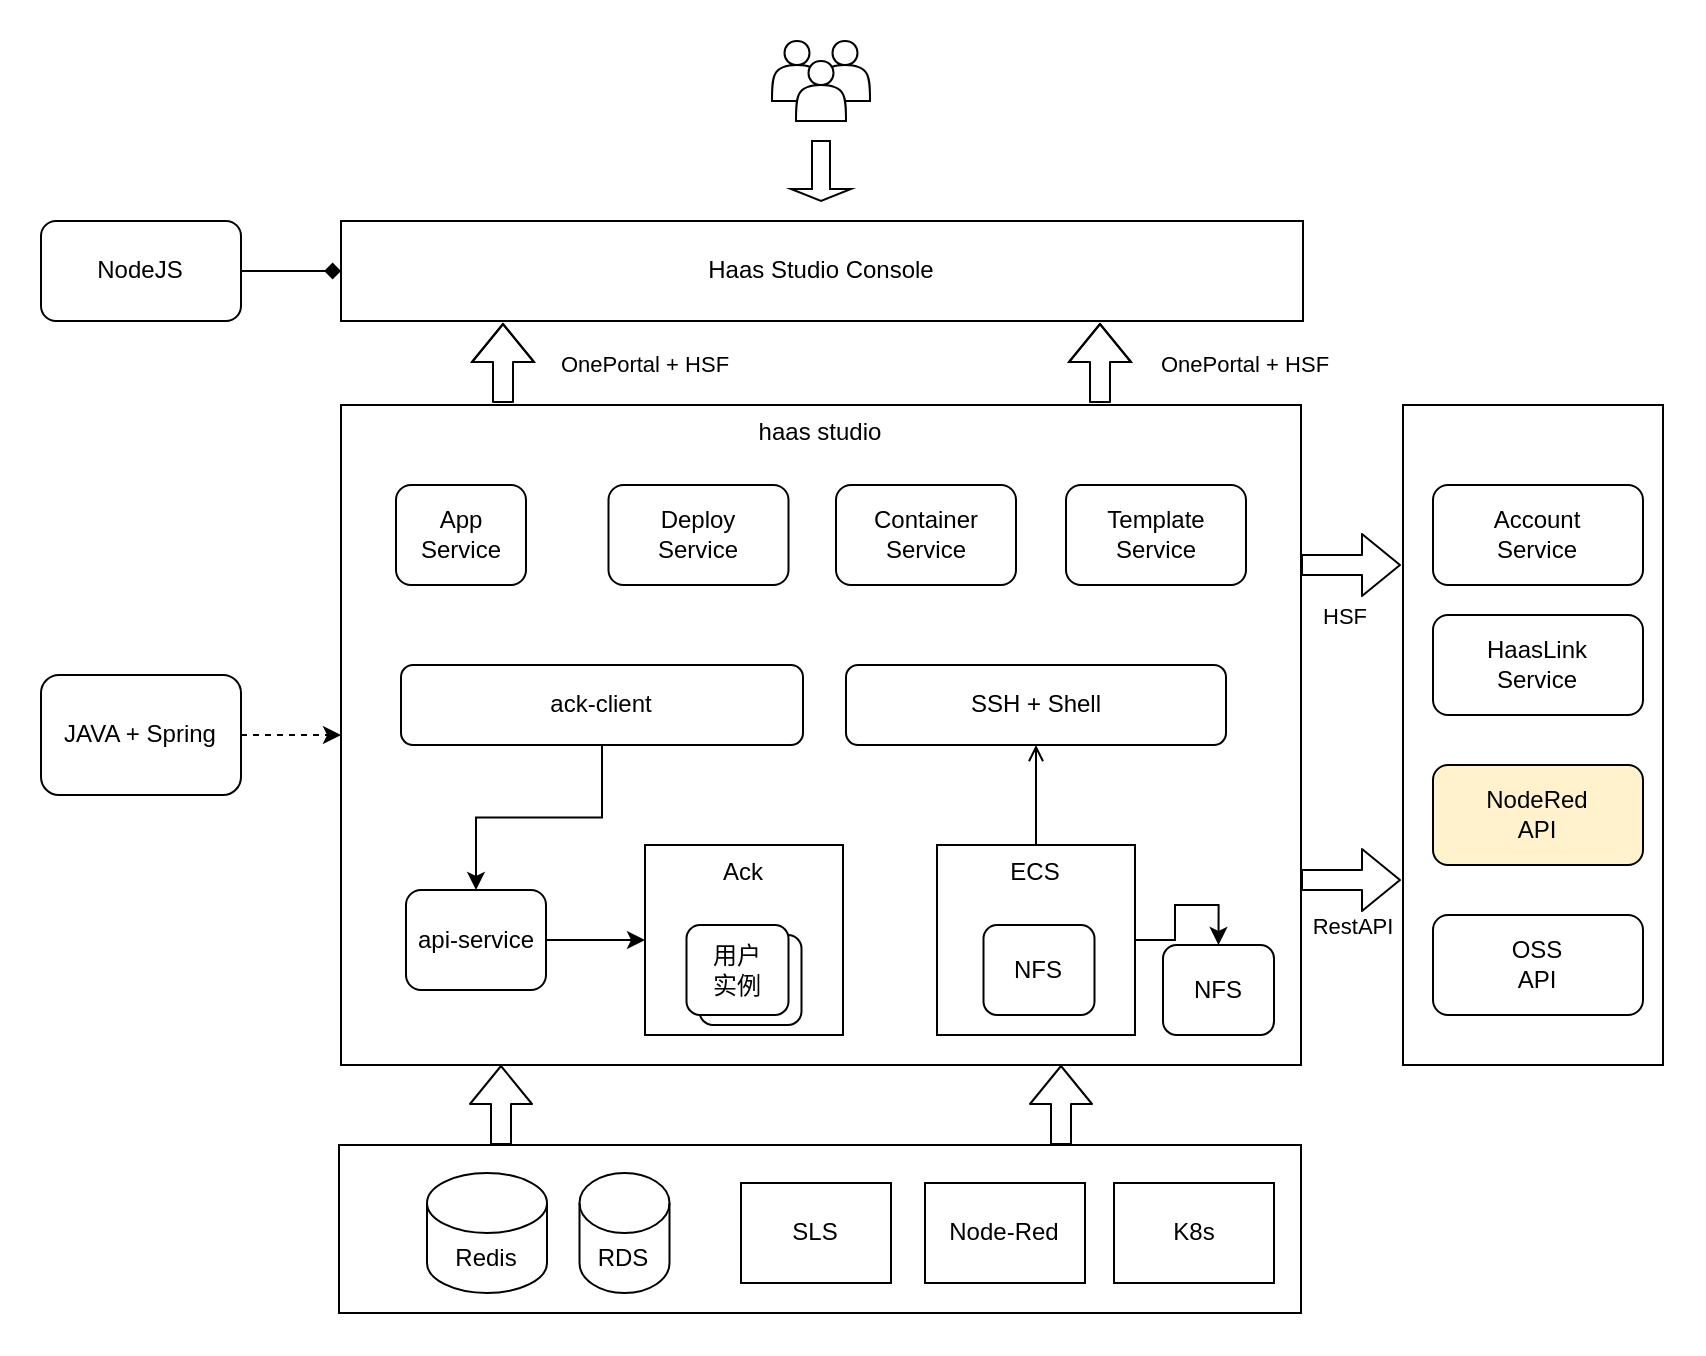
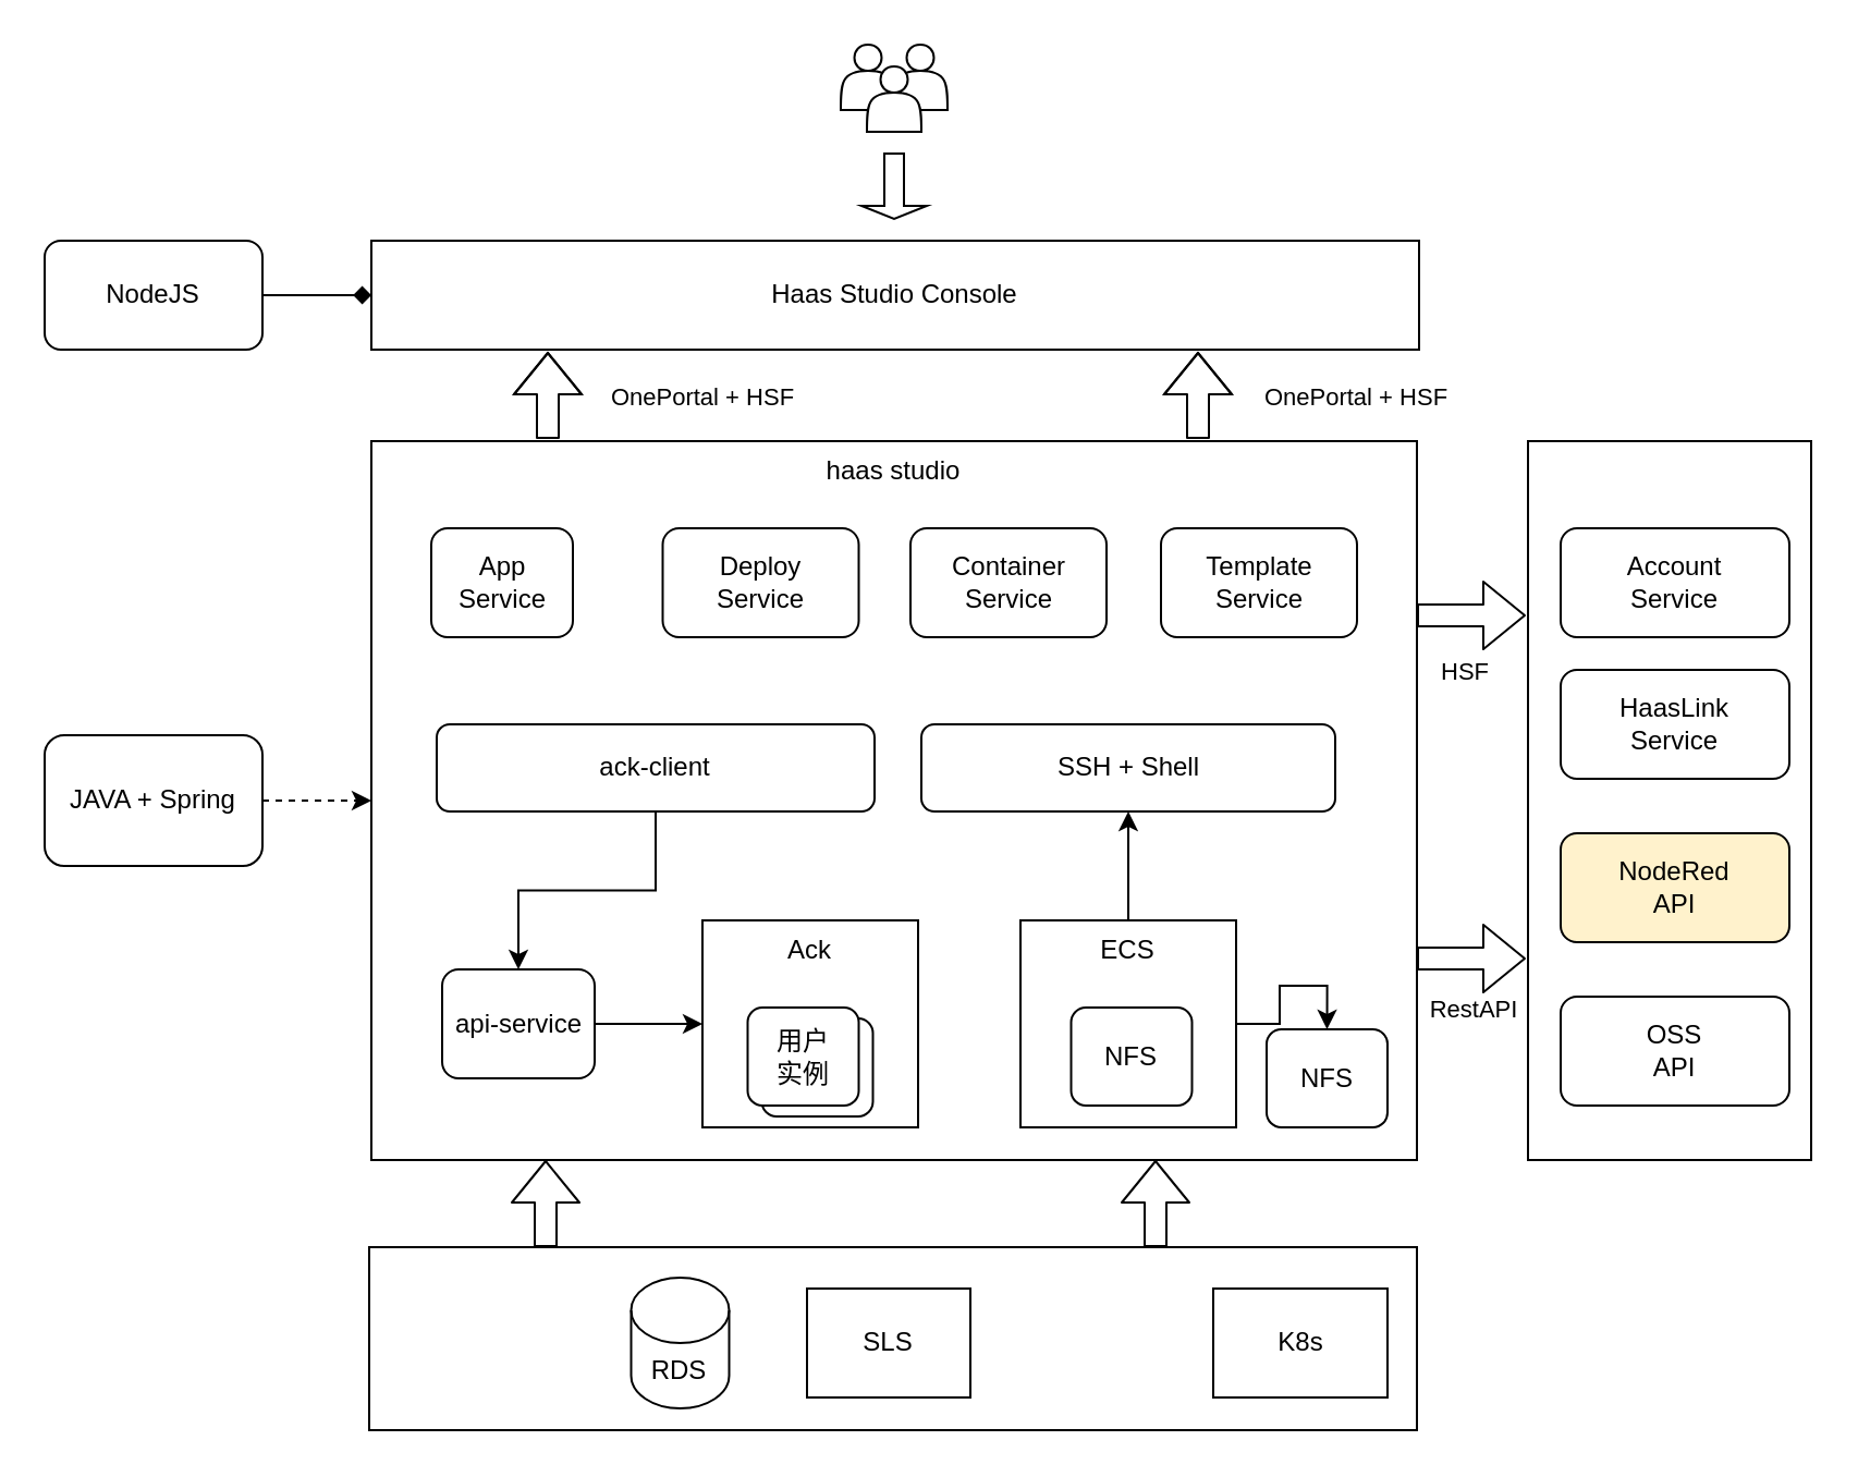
  <mxCell id="0" />
  <mxCell id="1" parent="0" />
  <mxCell id="2" value="" style="rounded=0;whiteSpace=wrap;html=1;" parent="1" vertex="1"><mxGeometry x="169" y="572" width="481" height="84" as="geometry" /></mxCell>
  <mxCell id="3" value="" style="shape=actor;whiteSpace=wrap;html=1;" parent="1" vertex="1"><mxGeometry x="385.5" y="20" width="25" height="30" as="geometry" /></mxCell>
  <mxCell id="4" value="haas studio" style="rounded=0;whiteSpace=wrap;html=1;verticalAlign=top;" parent="1" vertex="1"><mxGeometry x="170" y="202" width="480" height="330" as="geometry" /></mxCell>
  <mxCell id="5" value="RDS" style="shape=cylinder3;whiteSpace=wrap;html=1;boundedLbl=1;backgroundOutline=1;size=15;" parent="1" vertex="1"><mxGeometry x="289.25" y="586" width="45" height="60" as="geometry" /></mxCell>
- <mxCell id="6" value="Redis" style="shape=cylinder3;whiteSpace=wrap;html=1;boundedLbl=1;backgroundOutline=1;size=15;" parent="1" vertex="1"><mxGeometry x="213" y="586" width="60" height="60" as="geometry" /></mxCell>
  <mxCell id="7" value="Ack" style="rounded=0;whiteSpace=wrap;html=1;verticalAlign=top;" parent="1" vertex="1"><mxGeometry x="322" y="422" width="99" height="95" as="geometry" /></mxCell>
  <mxCell id="8" value="" style="rounded=1;whiteSpace=wrap;html=1;" parent="1" vertex="1"><mxGeometry x="349.25" y="467" width="51" height="45" as="geometry" /></mxCell>
  <mxCell id="9" value="SLS" style="rounded=0;whiteSpace=wrap;html=1;" parent="1" vertex="1"><mxGeometry x="370" y="591" width="75" height="50" as="geometry" /></mxCell>
  <mxCell id="10" value="App&lt;br&gt;Service" style="rounded=1;whiteSpace=wrap;html=1;" parent="1" vertex="1"><mxGeometry x="197.5" y="242" width="65" height="50" as="geometry" /></mxCell>
  <mxCell id="11" value="Deploy&lt;br&gt;Service" style="rounded=1;whiteSpace=wrap;html=1;" parent="1" vertex="1"><mxGeometry x="303.75" y="242" width="90" height="50" as="geometry" /></mxCell>
  <mxCell id="12" value="Container&lt;br&gt;Service" style="rounded=1;whiteSpace=wrap;html=1;" parent="1" vertex="1"><mxGeometry x="417.5" y="242" width="90" height="50" as="geometry" /></mxCell>
  <mxCell id="13" value="&lt;span&gt;Haas Studio Console&lt;/span&gt;" style="rounded=0;whiteSpace=wrap;html=1;" parent="1" vertex="1"><mxGeometry x="170" y="110" width="481" height="50" as="geometry" /></mxCell>
  <mxCell id="14" value="Template&lt;br&gt;Service" style="rounded=1;whiteSpace=wrap;html=1;" parent="1" vertex="1"><mxGeometry x="532.5" y="242" width="90" height="50" as="geometry" /></mxCell>
  <mxCell id="15" style="edgeStyle=orthogonalEdgeStyle;rounded=0;orthogonalLoop=1;jettySize=auto;html=1;" parent="1" source="16" target="7" edge="1"><mxGeometry relative="1" as="geometry" /></mxCell>
  <mxCell id="16" value="api-service" style="rounded=1;whiteSpace=wrap;html=1;" parent="1" vertex="1"><mxGeometry x="202.5" y="444.5" width="70" height="50" as="geometry" /></mxCell>
  <mxCell id="17" style="edgeStyle=orthogonalEdgeStyle;rounded=0;orthogonalLoop=1;jettySize=auto;html=1;" parent="1" source="18" target="16" edge="1"><mxGeometry relative="1" as="geometry" /></mxCell>
  <mxCell id="18" value="ack-client" style="rounded=1;whiteSpace=wrap;html=1;" parent="1" vertex="1"><mxGeometry x="200" y="332" width="201" height="40" as="geometry" /></mxCell>
  <mxCell id="19" value="" style="rounded=0;whiteSpace=wrap;html=1;" parent="1" vertex="1"><mxGeometry x="701" y="202" width="130" height="330" as="geometry" /></mxCell>
  <mxCell id="20" value="Account&lt;br&gt;Service" style="rounded=1;whiteSpace=wrap;html=1;" parent="1" vertex="1"><mxGeometry x="716" y="242" width="105" height="50" as="geometry" /></mxCell>
  <mxCell id="21" value="HaasLink&lt;br&gt;Service" style="rounded=1;whiteSpace=wrap;html=1;" parent="1" vertex="1"><mxGeometry x="716" y="307" width="105" height="50" as="geometry" /></mxCell>
  <mxCell id="22" value="NodeRed&lt;br&gt;API" style="rounded=1;whiteSpace=wrap;html=1;fillColor=#fff2cc;" parent="1" vertex="1"><mxGeometry x="716" y="382" width="105" height="50" as="geometry" /></mxCell>
  <mxCell id="23" value="OSS&lt;br&gt;API" style="rounded=1;whiteSpace=wrap;html=1;" parent="1" vertex="1"><mxGeometry x="716" y="457" width="105" height="50" as="geometry" /></mxCell>
  <mxCell id="24" value="" style="shape=flexArrow;endArrow=classic;html=1;" parent="1" edge="1"><mxGeometry width="50" height="50" relative="1" as="geometry"><mxPoint x="650" y="282" as="sourcePoint" /><mxPoint x="700" y="282" as="targetPoint" /></mxGeometry></mxCell>
  <mxCell id="25" value="HSF" style="edgeLabel;html=1;align=center;verticalAlign=middle;resizable=0;points=[];" parent="24" vertex="1" connectable="0"><mxGeometry x="-0.16" y="-2" relative="1" as="geometry"><mxPoint y="23" as="offset" /></mxGeometry></mxCell>
  <mxCell id="26" value="" style="shape=flexArrow;endArrow=classic;html=1;" parent="1" edge="1"><mxGeometry width="50" height="50" relative="1" as="geometry"><mxPoint x="650" y="439.5" as="sourcePoint" /><mxPoint x="700" y="439.5" as="targetPoint" /></mxGeometry></mxCell>
  <mxCell id="27" value="RestAPI" style="edgeLabel;html=1;align=center;verticalAlign=middle;resizable=0;points=[];" parent="26" vertex="1" connectable="0"><mxGeometry x="-0.28" y="-4" relative="1" as="geometry"><mxPoint x="7" y="18.5" as="offset" /></mxGeometry></mxCell>
  <mxCell id="28" value="" style="shape=flexArrow;endArrow=classic;html=1;" parent="1" edge="1"><mxGeometry width="50" height="50" relative="1" as="geometry"><mxPoint x="251" y="201" as="sourcePoint" /><mxPoint x="251" y="161" as="targetPoint" /><Array as="points"><mxPoint x="251" y="191" /></Array></mxGeometry></mxCell>
  <mxCell id="29" value="OnePortal + HSF" style="edgeLabel;html=1;align=center;verticalAlign=middle;resizable=0;points=[];" parent="28" vertex="1" connectable="0"><mxGeometry x="0.2" y="-14" relative="1" as="geometry"><mxPoint x="56" y="4" as="offset" /></mxGeometry></mxCell>
  <mxCell id="30" value="" style="shape=flexArrow;endArrow=classic;html=1;" parent="1" edge="1"><mxGeometry width="50" height="50" relative="1" as="geometry"><mxPoint x="549.5" y="201" as="sourcePoint" /><mxPoint x="549.5" y="161" as="targetPoint" /><Array as="points"><mxPoint x="549.5" y="191" /></Array></mxGeometry></mxCell>
  <mxCell id="31" value="OnePortal + HSF" style="edgeLabel;html=1;align=center;verticalAlign=middle;resizable=0;points=[];" parent="30" vertex="1" connectable="0"><mxGeometry x="0.2" y="-14" relative="1" as="geometry"><mxPoint x="57.5" y="4" as="offset" /></mxGeometry></mxCell>
  <mxCell id="32" value="SSH + Shell" style="rounded=1;whiteSpace=wrap;html=1;" parent="1" vertex="1"><mxGeometry x="422.5" y="332" width="190" height="40" as="geometry" /></mxCell>
  <mxCell id="33" value="用户&lt;br&gt;实例" style="rounded=1;whiteSpace=wrap;html=1;" parent="1" vertex="1"><mxGeometry x="342.75" y="462" width="51" height="45" as="geometry" /></mxCell>
  <mxCell id="34" value="NFS" style="rounded=1;whiteSpace=wrap;html=1;" parent="1" vertex="1"><mxGeometry x="581" y="472" width="55.5" height="45" as="geometry" /></mxCell>
- <mxCell id="35" value="Node-Red" style="rounded=0;whiteSpace=wrap;html=1;" parent="1" vertex="1"><mxGeometry x="462" y="591" width="80" height="50" as="geometry" /></mxCell>
  <mxCell id="36" value="" style="shape=singleArrow;direction=south;whiteSpace=wrap;html=1;" parent="1" vertex="1"><mxGeometry x="395" y="70" width="30" height="30" as="geometry" /></mxCell>
- <mxCell id="37" style="edgeStyle=orthogonalEdgeStyle;rounded=0;orthogonalLoop=1;jettySize=auto;html=1;entryX=0.5;entryY=1;entryDx=0;entryDy=0;endArrow=open;" parent="1" source="39" target="32" edge="1"><mxGeometry relative="1" as="geometry" /></mxCell>
+ <mxCell id="37" style="edgeStyle=orthogonalEdgeStyle;rounded=0;orthogonalLoop=1;jettySize=auto;html=1;entryX=0.5;entryY=1;entryDx=0;entryDy=0;" parent="1" source="39" target="32" edge="1"><mxGeometry relative="1" as="geometry" /></mxCell>
  <mxCell id="38" style="edgeStyle=orthogonalEdgeStyle;rounded=0;orthogonalLoop=1;jettySize=auto;html=1;entryX=0.5;entryY=0;entryDx=0;entryDy=0;" parent="1" source="39" target="34" edge="1"><mxGeometry relative="1" as="geometry" /></mxCell>
  <mxCell id="39" value="ECS" style="rounded=0;whiteSpace=wrap;html=1;verticalAlign=top;" parent="1" vertex="1"><mxGeometry x="468" y="422" width="99" height="95" as="geometry" /></mxCell>
  <mxCell id="40" value="NFS" style="rounded=1;whiteSpace=wrap;html=1;" parent="1" vertex="1"><mxGeometry x="491.25" y="462" width="55.5" height="45" as="geometry" /></mxCell>
  <mxCell id="41" value="" style="shape=actor;whiteSpace=wrap;html=1;" parent="1" vertex="1"><mxGeometry x="409.5" y="20" width="25" height="30" as="geometry" /></mxCell>
  <mxCell id="42" value="" style="shape=actor;whiteSpace=wrap;html=1;" parent="1" vertex="1"><mxGeometry x="397.5" y="30" width="25" height="30" as="geometry" /></mxCell>
  <mxCell id="43" style="edgeStyle=orthogonalEdgeStyle;rounded=0;orthogonalLoop=1;jettySize=auto;html=1;entryX=0;entryY=0.5;entryDx=0;entryDy=0;dashed=1;" parent="1" source="44" target="4" edge="1"><mxGeometry relative="1" as="geometry" /></mxCell>
  <mxCell id="44" value="JAVA + Spring" style="rounded=1;whiteSpace=wrap;html=1;" parent="1" vertex="1"><mxGeometry x="20" y="337" width="100" height="60" as="geometry" /></mxCell>
  <mxCell id="45" style="edgeStyle=orthogonalEdgeStyle;rounded=0;orthogonalLoop=1;jettySize=auto;html=1;entryX=0;entryY=0.5;entryDx=0;entryDy=0;endArrow=diamond;" parent="1" source="46" target="13" edge="1"><mxGeometry relative="1" as="geometry" /></mxCell>
  <mxCell id="46" value="NodeJS" style="rounded=1;whiteSpace=wrap;html=1;" parent="1" vertex="1"><mxGeometry x="20" y="110" width="100" height="50" as="geometry" /></mxCell>
  <mxCell id="47" value="" style="shape=flexArrow;endArrow=classic;html=1;" parent="1" edge="1"><mxGeometry width="50" height="50" relative="1" as="geometry"><mxPoint x="250" y="572" as="sourcePoint" /><mxPoint x="250" y="532" as="targetPoint" /></mxGeometry></mxCell>
  <mxCell id="48" value="" style="shape=flexArrow;endArrow=classic;html=1;" parent="1" edge="1"><mxGeometry width="50" height="50" relative="1" as="geometry"><mxPoint x="530" y="572" as="sourcePoint" /><mxPoint x="530" y="532" as="targetPoint" /></mxGeometry></mxCell>
  <mxCell id="49" value="K8s" style="rounded=0;whiteSpace=wrap;html=1;" parent="1" vertex="1"><mxGeometry x="556.5" y="591" width="80" height="50" as="geometry" /></mxCell>
